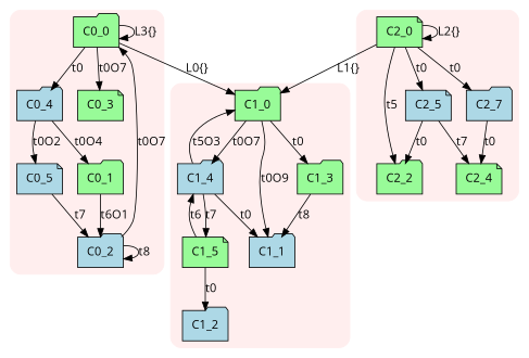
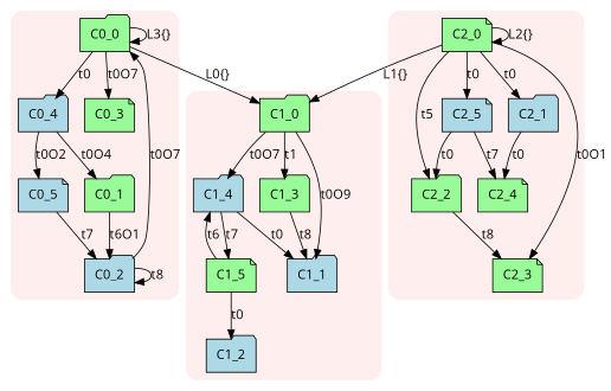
  digraph {
    compound=true
    fontname="Open Sans"
    node [fillcolor=palegreen fontname="Open Sans" shape=folder style=filled]
    edge [fontname="Open Sans"]
    C0_0
    C0_4 [fillcolor=lightblue]
    C0_3 [shape=note]
    C0_2 [fillcolor=lightblue]
    C0_5 [fillcolor=lightblue shape=note]
    C0_1
    C1_0
    C1_4 [fillcolor=lightblue]
    C1_5 [shape=note]
    C1_3
    C1_1 [fillcolor=lightblue]
    C1_2 [fillcolor=lightblue]
    C2_0 [shape=note]
    C2_5 [fillcolor=lightblue shape=note]
+   C2_3 [shape=note]
    C2_2
-   C2_1 [fillcolor=lightblue label=C2_7]
+   C2_1 [fillcolor=lightblue]
    C2_4 [shape=note]
    subgraph cluster_1 {
      color="#FFEEEE"
      style="rounded,filled"
      C0_0
      C0_4
      C0_3
      C0_2
      C0_5
      C0_1
    }
    subgraph cluster_2 {
      color="#FFEEEE"
      style="rounded,filled"
      C1_0
      C1_4
      C1_5
      C1_3
      C1_1
      C1_2
    }
    subgraph cluster_3 {
      color="#FFEEEE"
      style="rounded,filled"
      C2_0
      C2_5
+     C2_3
      C2_2
      C2_1
      C2_4
    }
    C0_0 -> C0_0 [label="L3{}"]
    C0_0 -> C0_4 [label=t0]
    C0_0 -> C0_3 [label=t0O7]
    C0_0 -> C1_0 [label="L0{}"]
    C0_4 -> C0_5 [label=t0O2]
    C0_4 -> C0_1 [label=t0O4]
    C0_2 -> C0_0 [label=t0O7]
    C0_2 -> C0_2 [label=t8]
    C0_5 -> C0_2 [label=t7]
    C0_1 -> C0_2 [label=t6O1]
    C1_0 -> C1_4 [label=t0O7]
-   C1_0 -> C1_3 [label=t0]
+   C1_0 -> C1_3 [label=t1]
    C1_0 -> C1_1 [label=t0O9]
-   C1_4 -> C1_0 [label=t5O3]
    C1_4 -> C1_5 [label=t7]
    C1_4 -> C1_1 [label=t0]
    C1_5 -> C1_4 [label=t6]
    C1_5 -> C1_2 [label=t0]
    C1_3 -> C1_1 [label=t8]
    C2_0 -> C1_0 [label="L1{}"]
    C2_0 -> C2_0 [label="L2{}"]
    C2_0 -> C2_5 [label=t0]
+   C2_0 -> C2_3 [label=t0O1]
    C2_0 -> C2_2 [label=t5]
    C2_0 -> C2_1 [label=t0]
    C2_5 -> C2_2 [label=t0]
    C2_5 -> C2_4 [label=t7]
+   C2_2 -> C2_3 [label=t8]
    C2_1 -> C2_4 [label=t0]
  }
